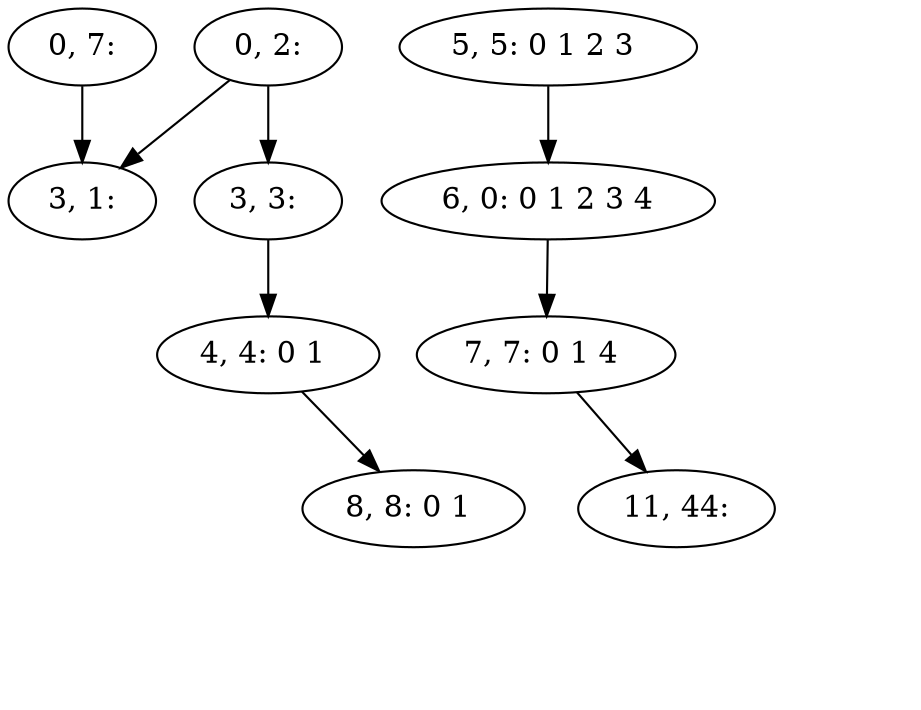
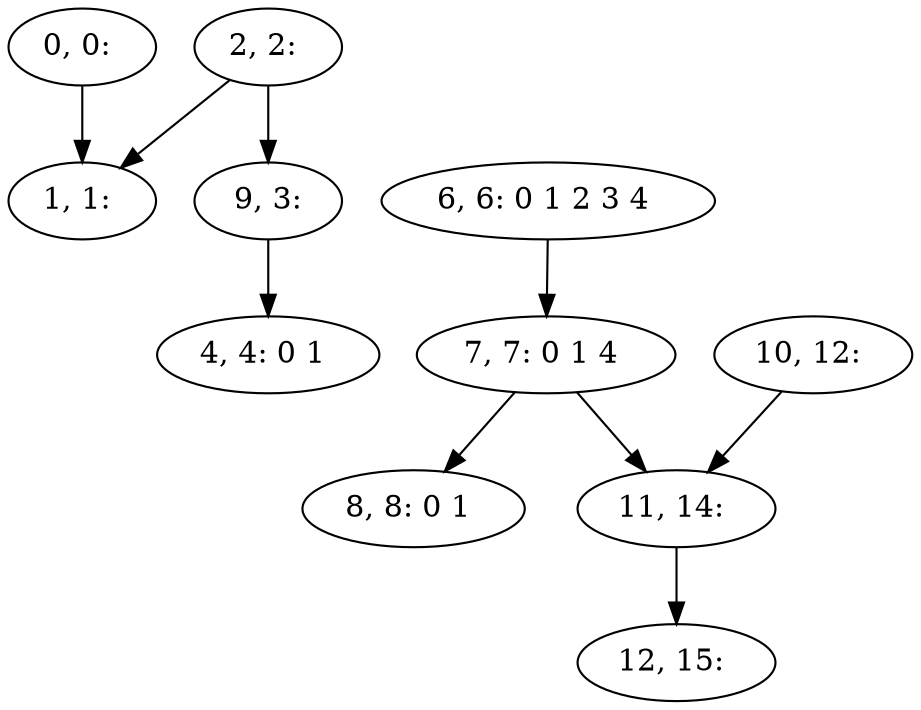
  digraph {
-   n1 [label="0, 7:"]
-   n2 [label="3, 1:"]
-   n3 [label="0, 2:"]
-   n4 [label="3, 3: "]
+   n1 [label="0, 0: "]
+   n2 [label="1, 1: "]
+   n3 [label="2, 2: "]
+   n4 [label="9, 3:"]
    n5 [label="4, 4: 0 1 "]
-   n6 [label="5, 5: 0 1 2 3 "]
-   n7 [label="6, 0: 0 1 2 3 4"]
+   n7 [label="6, 6: 0 1 2 3 4 "]
    n8 [label="7, 7: 0 1 4 "]
    n9 [label="8, 8: 0 1 "]
-   n10 [label="11, 44:"]
+   n10 [label="11, 14: "]
+   n11 [label="12, 15: "]
+   n12 [label="10, 12: "]
    n1 -> n2
    n3 -> n2
    n3 -> n4
    n4 -> n5
-   n6 -> n7
    n7 -> n8
-   n5 -> n9
+   n8 -> n9
    n8 -> n10
+   n10 -> n11
+   n12 -> n10
  }
